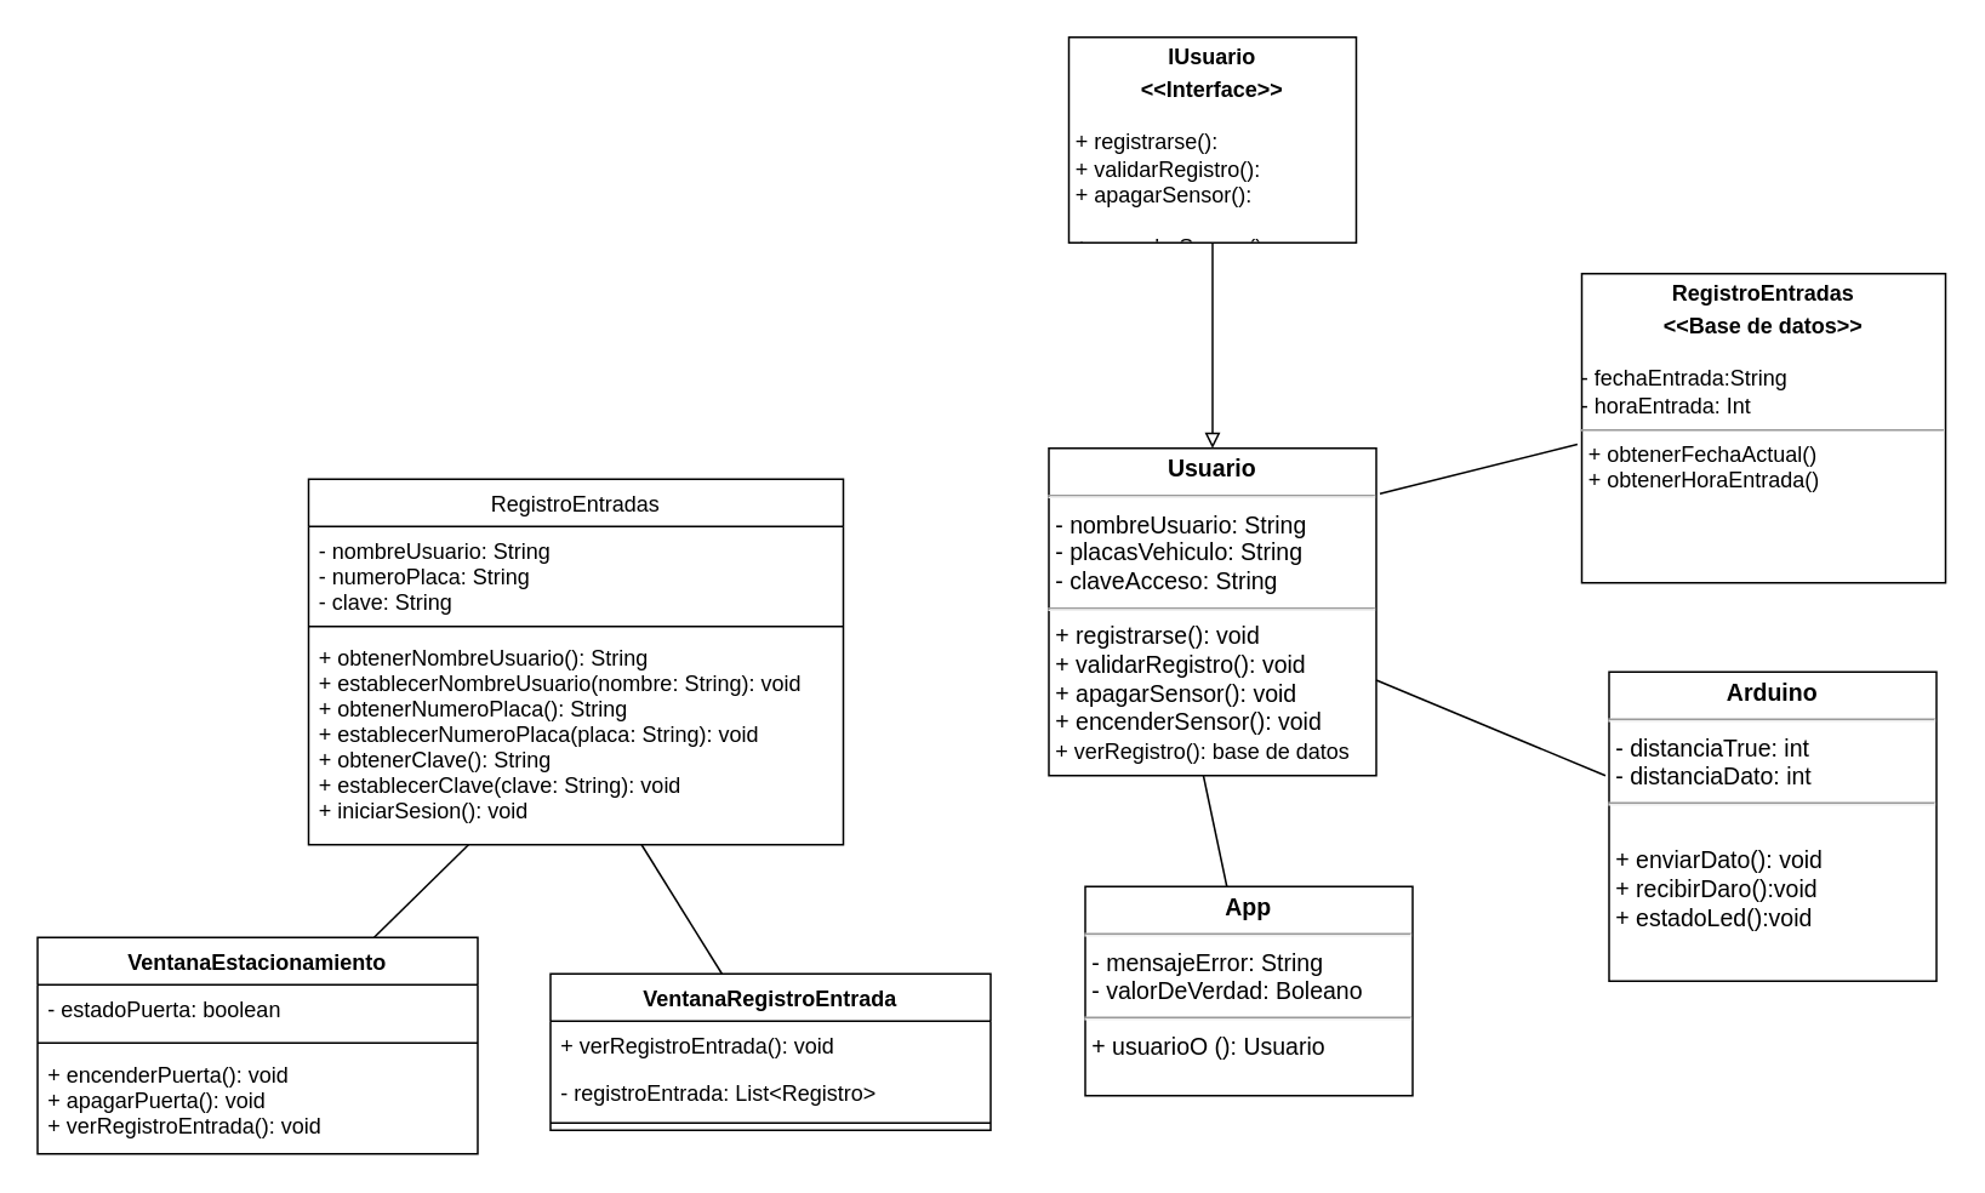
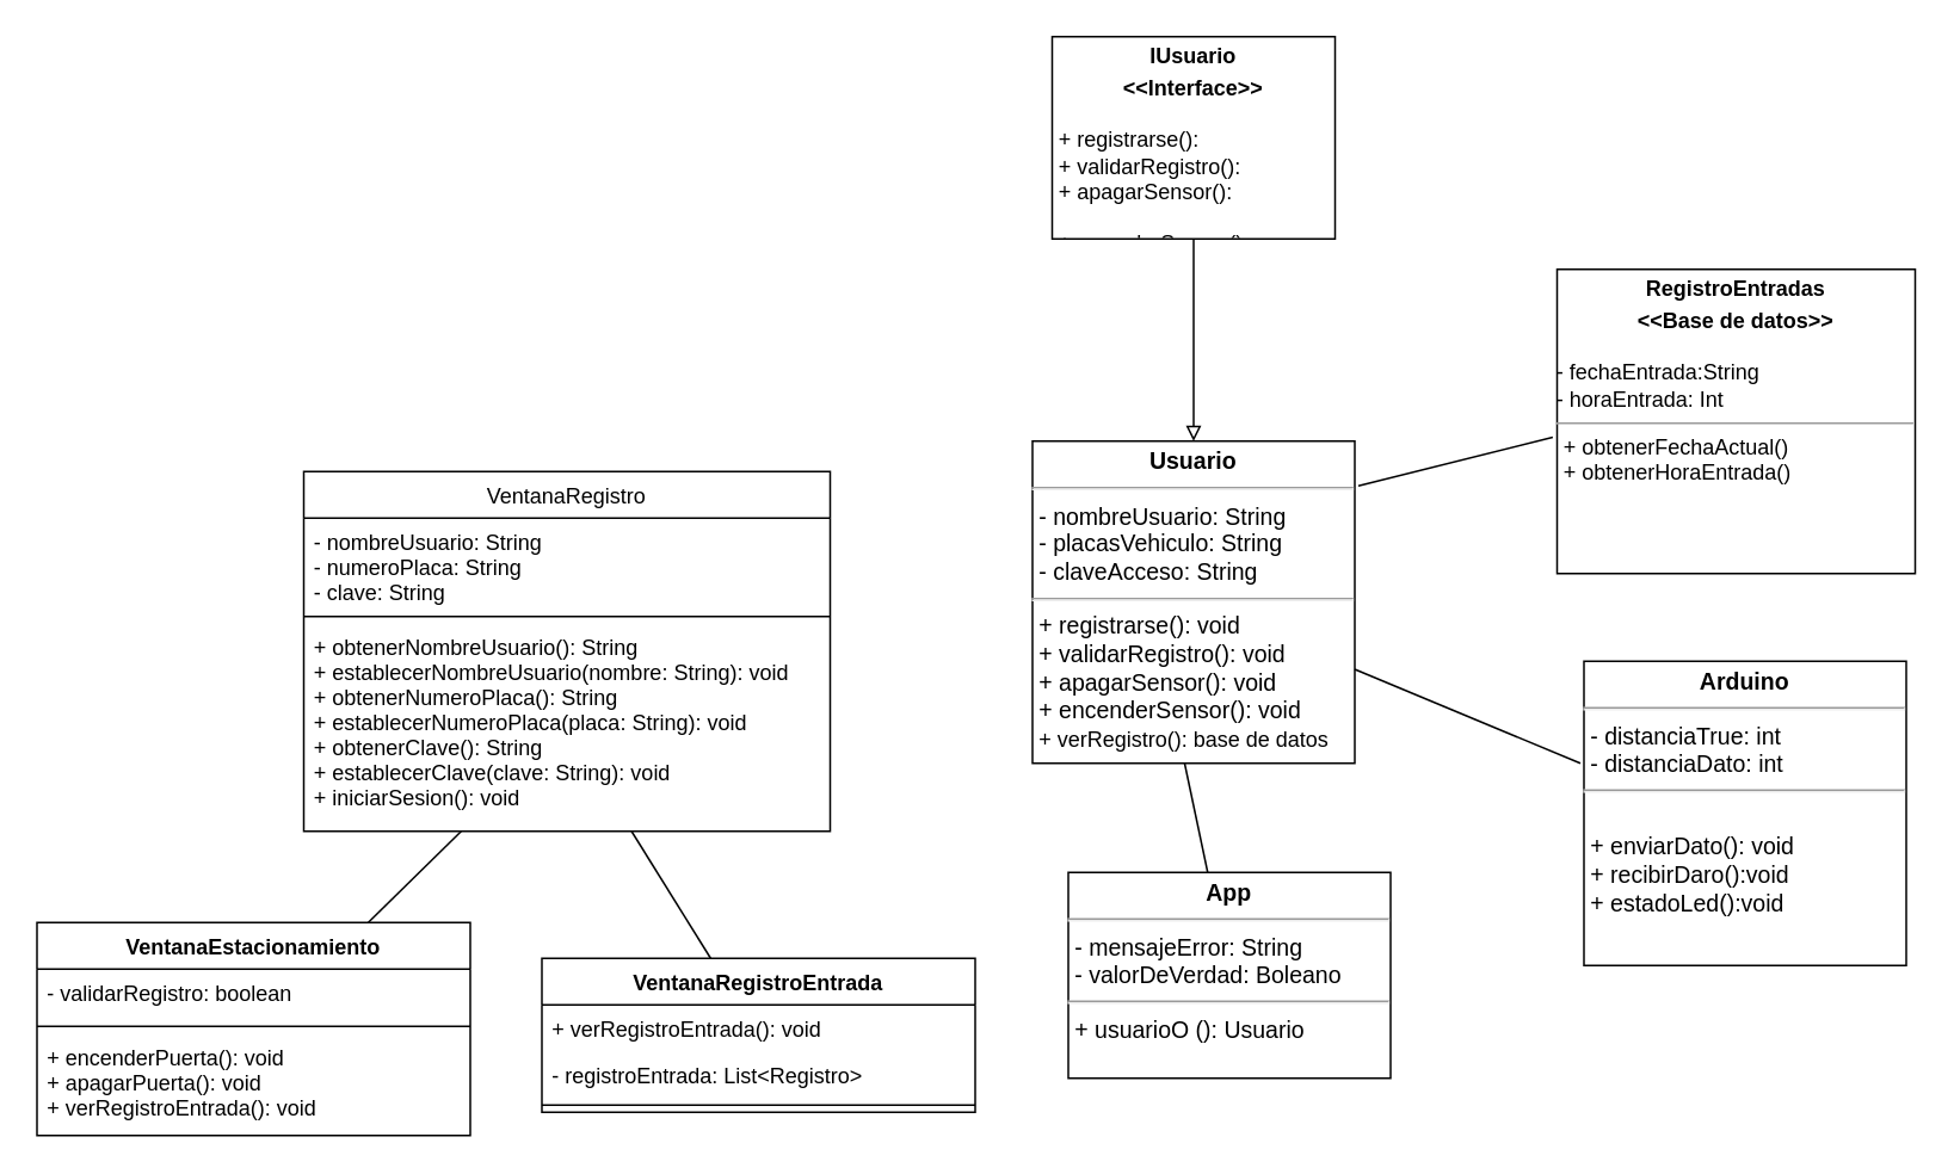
  <mxCell id="0" />
  <mxCell id="1" parent="0" />
  <mxCell id="2" value="&lt;p style=&quot;margin: 4px 0px 0px; text-align: center; font-size: 13px;&quot;&gt;&lt;b&gt;Usuario&lt;/b&gt;&lt;/p&gt;&lt;hr style=&quot;font-size: 13px;&quot;&gt;&lt;p style=&quot;margin: 0px 0px 0px 4px; font-size: 13px;&quot;&gt;- nombreUsuario: String&lt;/p&gt;&lt;p style=&quot;margin: 0px 0px 0px 4px; font-size: 13px;&quot;&gt;- placasVehiculo: String&lt;/p&gt;&lt;p style=&quot;margin: 0px 0px 0px 4px; font-size: 13px;&quot;&gt;- claveAcceso: String&lt;/p&gt;&lt;hr style=&quot;font-size: 13px;&quot;&gt;&lt;p style=&quot;margin: 0px 0px 0px 4px; font-size: 13px;&quot;&gt;+ registrarse(): void&lt;/p&gt;&lt;p style=&quot;margin: 0px 0px 0px 4px; font-size: 13px;&quot;&gt;&lt;span style=&quot;background-color: initial;&quot;&gt;+ validarRegistro(): void&lt;/span&gt;&lt;br&gt;&lt;/p&gt;&lt;p style=&quot;margin: 0px 0px 0px 4px; font-size: 13px;&quot;&gt;+ apagarSensor(): void&lt;/p&gt;&lt;p style=&quot;margin: 0px 0px 0px 4px; font-size: 13px;&quot;&gt;+ encenderSensor(): void&lt;/p&gt;&lt;p style=&quot;margin: 0px 0px 0px 4px; font-size: 13px;&quot;&gt;&lt;span style=&quot;font-size: 12px;&quot;&gt;+ verRegistro(): base de datos&lt;/span&gt;&lt;br&gt;&lt;/p&gt;&lt;p style=&quot;margin: 0px 0px 0px 4px; font-size: 13px;&quot;&gt;&lt;br&gt;&lt;/p&gt;&lt;p style=&quot;margin: 0px 0px 0px 4px; font-size: 13px;&quot;&gt;&lt;br&gt;&lt;/p&gt;" style="verticalAlign=top;align=left;overflow=fill;fontSize=13;fontFamily=Helvetica;html=1;" parent="1" vertex="1"><mxGeometry x="576" y="246" width="180" height="180" as="geometry" /></mxCell>
  <mxCell id="3" value="&lt;p style=&quot;margin:0px;margin-top:4px;text-align:center;&quot;&gt;&lt;b&gt;RegistroEntradas&lt;/b&gt;&lt;/p&gt;&lt;p style=&quot;margin:0px;margin-top:4px;text-align:center;&quot;&gt;&lt;b&gt;&amp;lt;&amp;lt;Base de datos&amp;gt;&amp;gt;&lt;/b&gt;&lt;/p&gt;&lt;p style=&quot;margin:0px;margin-left:4px;&quot;&gt;&lt;br&gt;&lt;/p&gt;- fechaEntrada:String&lt;br style=&quot;padding: 0px; margin: 0px;&quot;&gt;- horaEntrada: Int&lt;br&gt;&lt;hr size=&quot;1&quot;&gt;&lt;p style=&quot;margin:0px;margin-left:4px;&quot;&gt;+ obtenerFechaActual()&lt;/p&gt;&lt;p style=&quot;margin:0px;margin-left:4px;&quot;&gt;+ obtenerHoraEntrada()&lt;/p&gt;&lt;p style=&quot;margin:0px;margin-left:4px;&quot;&gt;&lt;br&gt;&lt;/p&gt;&lt;p style=&quot;margin:0px;margin-left:4px;&quot;&gt;&lt;br&gt;&lt;/p&gt;" style="verticalAlign=top;align=left;overflow=fill;fontSize=12;fontFamily=Helvetica;html=1;" parent="1" vertex="1"><mxGeometry x="869" y="150" width="200" height="170" as="geometry" /></mxCell>
  <mxCell id="4" value="&lt;p style=&quot;margin: 4px 0px 0px; text-align: center; font-size: 13px;&quot;&gt;&lt;b&gt;Arduino&lt;/b&gt;&lt;/p&gt;&lt;hr style=&quot;font-size: 13px;&quot;&gt;&lt;p style=&quot;margin: 0px 0px 0px 4px; font-size: 13px;&quot;&gt;- distanciaTrue: int&lt;/p&gt;&lt;p style=&quot;margin: 0px 0px 0px 4px; font-size: 13px;&quot;&gt;- distanciaDato: int&lt;/p&gt;&lt;hr style=&quot;font-size: 13px;&quot;&gt;&lt;p style=&quot;margin: 0px 0px 0px 4px; font-size: 13px;&quot;&gt;&amp;nbsp;&lt;/p&gt;&lt;p style=&quot;margin: 0px 0px 0px 4px; font-size: 13px;&quot;&gt;+ enviarDato(): void&lt;/p&gt;&lt;p style=&quot;margin: 0px 0px 0px 4px; font-size: 13px;&quot;&gt;+ recibirDaro():void&lt;/p&gt;&lt;p style=&quot;margin: 0px 0px 0px 4px; font-size: 13px;&quot;&gt;+ estadoLed():void&lt;/p&gt;&lt;p style=&quot;margin: 0px 0px 0px 4px; font-size: 13px;&quot;&gt;&lt;br&gt;&lt;/p&gt;&lt;p style=&quot;margin: 0px 0px 0px 4px; font-size: 13px;&quot;&gt;&lt;br&gt;&lt;/p&gt;" style="verticalAlign=top;align=left;overflow=fill;fontSize=13;fontFamily=Helvetica;html=1;" parent="1" vertex="1"><mxGeometry x="884" y="369" width="180" height="170" as="geometry" /></mxCell>
  <mxCell id="5" value="&lt;p style=&quot;margin: 4px 0px 0px; text-align: center; font-size: 13px;&quot;&gt;&lt;b&gt;App&lt;/b&gt;&lt;/p&gt;&lt;hr style=&quot;font-size: 13px;&quot;&gt;&lt;p style=&quot;margin: 0px 0px 0px 4px; font-size: 13px;&quot;&gt;- mensajeError: String&lt;/p&gt;&lt;p style=&quot;margin: 0px 0px 0px 4px; font-size: 13px;&quot;&gt;- valorDeVerdad: Boleano&lt;/p&gt;&lt;hr style=&quot;font-size: 13px;&quot;&gt;&lt;p style=&quot;margin: 0px 0px 0px 4px; font-size: 13px;&quot;&gt;+ usuarioO (): Usuario&lt;/p&gt;&lt;br&gt;&lt;p style=&quot;margin: 0px 0px 0px 4px; font-size: 13px;&quot;&gt;&lt;br&gt;&lt;/p&gt;" style="verticalAlign=top;align=left;overflow=fill;fontSize=13;fontFamily=Helvetica;html=1;" parent="1" vertex="1"><mxGeometry x="596" y="487" width="180" height="115" as="geometry" /></mxCell>
  <mxCell id="6" value="" style="endArrow=none;startArrow=none;endFill=0;startFill=0;html=1;fontSize=13;exitX=0.472;exitY=1;exitDx=0;exitDy=0;exitPerimeter=0;" parent="1" source="2" edge="1" target="5"><mxGeometry width="160" relative="1" as="geometry"><mxPoint x="666" y="438.5" as="sourcePoint" /><mxPoint x="663" y="485" as="targetPoint" /></mxGeometry></mxCell>
  <mxCell id="7" value="&lt;p style=&quot;margin:0px;margin-top:4px;text-align:center;&quot;&gt;&lt;b&gt;IUsuario&lt;/b&gt;&lt;/p&gt;&lt;p style=&quot;margin:0px;margin-top:4px;text-align:center;&quot;&gt;&lt;b&gt;&amp;lt;&amp;lt;Interface&amp;gt;&amp;gt;&lt;/b&gt;&lt;/p&gt;&lt;p style=&quot;margin:0px;margin-left:4px;&quot;&gt;&lt;/p&gt;&lt;br style=&quot;padding: 0px; margin: 0px;&quot;&gt;&lt;p style=&quot;margin:0px;margin-left:4px;&quot;&gt;+ registrarse():&amp;nbsp;&lt;/p&gt;&lt;p style=&quot;margin:0px;margin-left:4px;&quot;&gt;+ validarRegistro():&lt;/p&gt;&lt;p style=&quot;margin:0px;margin-left:4px;&quot;&gt;+ apagarSensor():&lt;/p&gt;&lt;p style=&quot;margin:0px;margin-left:4px;&quot;&gt;&lt;br&gt;&lt;/p&gt;&lt;p style=&quot;margin:0px;margin-left:4px;&quot;&gt;+encenderSensor():&lt;/p&gt;&lt;p style=&quot;margin:0px;margin-left:4px;&quot;&gt;&lt;br&gt;&lt;/p&gt;" style="verticalAlign=top;align=left;overflow=fill;fontSize=12;fontFamily=Helvetica;html=1;" parent="1" vertex="1"><mxGeometry x="587" y="20" width="158" height="113" as="geometry" /></mxCell>
  <mxCell id="8" value="" style="endArrow=block;startArrow=none;endFill=0;startFill=0;html=1;fontSize=13;entryX=0.5;entryY=0;entryDx=0;entryDy=0;exitX=0.5;exitY=1;exitDx=0;exitDy=0;" parent="1" source="7" target="2" edge="1"><mxGeometry width="160" relative="1" as="geometry"><mxPoint x="666" y="145" as="sourcePoint" /><mxPoint x="962" y="570" as="targetPoint" /></mxGeometry></mxCell>
  <mxCell id="9" value="" style="endArrow=none;startArrow=none;endFill=0;startFill=0;html=1;fontSize=13;exitX=-0.012;exitY=0.552;exitDx=0;exitDy=0;exitPerimeter=0;" parent="1" source="3" edge="1"><mxGeometry width="160" relative="1" as="geometry"><mxPoint x="670.96" y="436" as="sourcePoint" /><mxPoint x="758" y="271" as="targetPoint" /></mxGeometry></mxCell>
  <mxCell id="10" value="" style="endArrow=none;startArrow=none;endFill=0;startFill=0;html=1;fontSize=13;" parent="1" target="2" edge="1"><mxGeometry width="160" relative="1" as="geometry"><mxPoint x="882" y="426" as="sourcePoint" /><mxPoint x="768" y="281" as="targetPoint" /></mxGeometry></mxCell>
- <mxCell id="11" value="RegistroEntradas" style="swimlane;fontStyle=0;align=center;verticalAlign=top;childLayout=stackLayout;horizontal=1;startSize=26;horizontalStack=0;resizeParent=1;resizeParentMax=0;resizeLast=0;collapsible=1;marginBottom=0;" vertex="1" parent="1"><mxGeometry x="169" y="263" width="294" height="201" as="geometry" /></mxCell>
+ <mxCell id="11" value="VentanaRegistro" style="swimlane;fontStyle=0;align=center;verticalAlign=top;childLayout=stackLayout;horizontal=1;startSize=26;horizontalStack=0;resizeParent=1;resizeParentMax=0;resizeLast=0;collapsible=1;marginBottom=0;" vertex="1" parent="1"><mxGeometry x="169" y="263" width="294" height="201" as="geometry" /></mxCell>
  <mxCell id="12" value="- nombreUsuario: String&#10;- numeroPlaca: String&#10;- clave: String " style="text;strokeColor=none;fillColor=none;align=left;verticalAlign=top;spacingLeft=4;spacingRight=4;overflow=hidden;rotatable=0;points=[[0,0.5],[1,0.5]];portConstraint=eastwest;" vertex="1" parent="11"><mxGeometry y="26" width="294" height="51" as="geometry" /></mxCell>
  <mxCell id="13" value="" style="line;strokeWidth=1;fillColor=none;align=left;verticalAlign=middle;spacingTop=-1;spacingLeft=3;spacingRight=3;rotatable=0;labelPosition=right;points=[];portConstraint=eastwest;strokeColor=inherit;" vertex="1" parent="11"><mxGeometry y="77" width="294" height="8" as="geometry" /></mxCell>
  <mxCell id="14" value="+ obtenerNombreUsuario(): String&#10;+ establecerNombreUsuario(nombre: String): void&#10;+ obtenerNumeroPlaca(): String&#10;+ establecerNumeroPlaca(placa: String): void&#10;+ obtenerClave(): String&#10;+ establecerClave(clave: String): void &#10;+ iniciarSesion(): void&#10;&#10;" style="text;strokeColor=none;fillColor=none;align=left;verticalAlign=top;spacingLeft=4;spacingRight=4;overflow=hidden;rotatable=0;points=[[0,0.5],[1,0.5]];portConstraint=eastwest;" vertex="1" parent="11"><mxGeometry y="85" width="294" height="116" as="geometry" /></mxCell>
  <mxCell id="15" value="VentanaEstacionamiento" style="swimlane;fontStyle=1;align=center;verticalAlign=top;childLayout=stackLayout;horizontal=1;startSize=26;horizontalStack=0;resizeParent=1;resizeParentMax=0;resizeLast=0;collapsible=1;marginBottom=0;" vertex="1" parent="1"><mxGeometry x="20" y="515" width="242" height="119" as="geometry" /></mxCell>
- <mxCell id="16" value="- estadoPuerta: boolean" style="text;strokeColor=none;fillColor=none;align=left;verticalAlign=top;spacingLeft=4;spacingRight=4;overflow=hidden;rotatable=0;points=[[0,0.5],[1,0.5]];portConstraint=eastwest;" vertex="1" parent="15"><mxGeometry y="26" width="242" height="28" as="geometry" /></mxCell>
+ <mxCell id="16" value="- validarRegistro: boolean" style="text;strokeColor=none;fillColor=none;align=left;verticalAlign=top;spacingLeft=4;spacingRight=4;overflow=hidden;rotatable=0;points=[[0,0.5],[1,0.5]];portConstraint=eastwest;" vertex="1" parent="15"><mxGeometry y="26" width="242" height="28" as="geometry" /></mxCell>
  <mxCell id="17" value="" style="line;strokeWidth=1;fillColor=none;align=left;verticalAlign=middle;spacingTop=-1;spacingLeft=3;spacingRight=3;rotatable=0;labelPosition=right;points=[];portConstraint=eastwest;strokeColor=inherit;" vertex="1" parent="15"><mxGeometry y="54" width="242" height="8" as="geometry" /></mxCell>
  <mxCell id="18" value="+ encenderPuerta(): void&#10;+ apagarPuerta(): void&#10;+ verRegistroEntrada(): void" style="text;strokeColor=none;fillColor=none;align=left;verticalAlign=top;spacingLeft=4;spacingRight=4;overflow=hidden;rotatable=0;points=[[0,0.5],[1,0.5]];portConstraint=eastwest;" vertex="1" parent="15"><mxGeometry y="62" width="242" height="57" as="geometry" /></mxCell>
  <mxCell id="19" value="VentanaRegistroEntrada" style="swimlane;fontStyle=1;align=center;verticalAlign=top;childLayout=stackLayout;horizontal=1;startSize=26;horizontalStack=0;resizeParent=1;resizeParentMax=0;resizeLast=0;collapsible=1;marginBottom=0;" vertex="1" parent="1"><mxGeometry x="302" y="535" width="242" height="86" as="geometry" /></mxCell>
  <mxCell id="20" value="+ verRegistroEntrada(): void" style="text;strokeColor=none;fillColor=none;align=left;verticalAlign=top;spacingLeft=4;spacingRight=4;overflow=hidden;rotatable=0;points=[[0,0.5],[1,0.5]];portConstraint=eastwest;" vertex="1" parent="19"><mxGeometry y="26" width="242" height="26" as="geometry" /></mxCell>
  <mxCell id="21" value="- registroEntrada: List&lt;Registro&gt;" style="text;strokeColor=none;fillColor=none;align=left;verticalAlign=top;spacingLeft=4;spacingRight=4;overflow=hidden;rotatable=0;points=[[0,0.5],[1,0.5]];portConstraint=eastwest;" vertex="1" parent="19"><mxGeometry y="52" width="242" height="26" as="geometry" /></mxCell>
  <mxCell id="22" value="" style="line;strokeWidth=1;fillColor=none;align=left;verticalAlign=middle;spacingTop=-1;spacingLeft=3;spacingRight=3;rotatable=0;labelPosition=right;points=[];portConstraint=eastwest;strokeColor=inherit;" vertex="1" parent="19"><mxGeometry y="78" width="242" height="8" as="geometry" /></mxCell>
  <mxCell id="23" value="" style="endArrow=none;startArrow=none;endFill=0;startFill=0;html=1;fontSize=13;" edge="1" parent="1" target="14"><mxGeometry width="160" relative="1" as="geometry"><mxPoint x="205" y="515" as="sourcePoint" /><mxPoint x="683.85" y="497" as="targetPoint" /></mxGeometry></mxCell>
  <mxCell id="24" value="" style="endArrow=none;startArrow=none;endFill=0;startFill=0;html=1;fontSize=13;" edge="1" parent="1" source="19" target="14"><mxGeometry width="160" relative="1" as="geometry"><mxPoint x="215.41" y="525" as="sourcePoint" /><mxPoint x="263.084" y="480.96" as="targetPoint" /></mxGeometry></mxCell>
